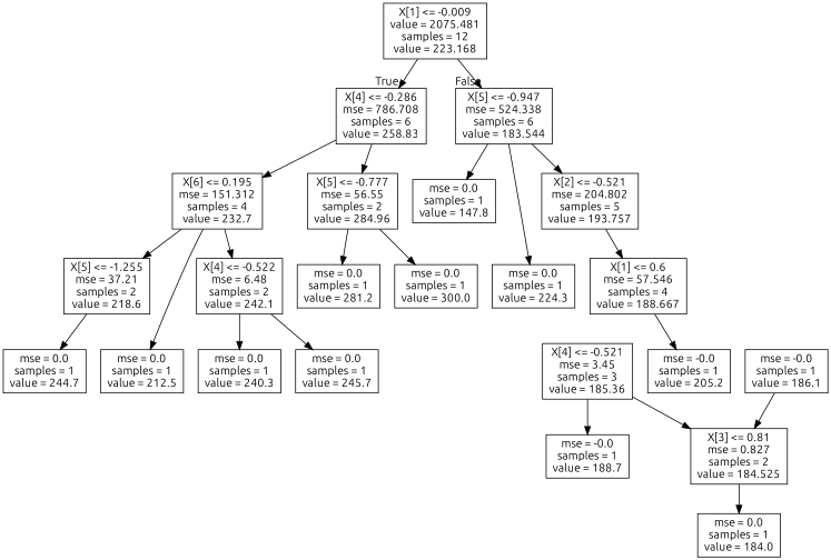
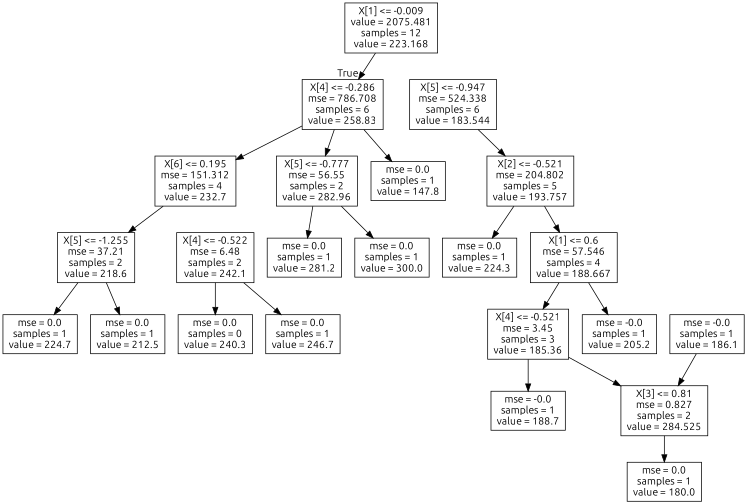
  digraph {
    fontname=Ubuntu
    node [fontname=Ubuntu shape=box]
    edge [fontname=Ubuntu]
    n1 [label="X[1] <= -0.009\nvalue = 2075.481\nsamples = 12\nvalue = 223.168"]
    n2 [label="X[4] <= -0.286\nmse = 786.708\nsamples = 6\nvalue = 258.83"]
    n3 [label="X[5] <= -0.947\nmse = 524.338\nsamples = 6\nvalue = 183.544"]
    n4 [label="X[6] <= 0.195\nmse = 151.312\nsamples = 4\nvalue = 232.7"]
-   n5 [label="X[5] <= -0.777\nmse = 56.55\nsamples = 2\nvalue = 284.96"]
+   n5 [label="X[5] <= -0.777\nmse = 56.55\nsamples = 2\nvalue = 282.96"]
    n6 [label="mse = 0.0\nsamples = 1\nvalue = 147.8"]
    n7 [label="X[2] <= -0.521\nmse = 204.802\nsamples = 5\nvalue = 193.757"]
    n8 [label="X[5] <= -1.255\nmse = 37.21\nsamples = 2\nvalue = 218.6"]
    n9 [label="X[4] <= -0.522\nmse = 6.48\nsamples = 2\nvalue = 242.1"]
    n10 [label="mse = 0.0\nsamples = 1\nvalue = 281.2"]
    n11 [label="mse = 0.0\nsamples = 1\nvalue = 300.0"]
    n12 [label="mse = 0.0\nsamples = 1\nvalue = 212.5"]
-   n13 [label="mse = 0.0\nsamples = 1\nvalue = 244.7"]
-   n14 [label="mse = 0.0\nsamples = 1\nvalue = 240.3"]
-   n15 [label="mse = 0.0\nsamples = 1\nvalue = 245.7"]
+   n13 [label="mse = 0.0\nsamples = 1\nvalue = 224.7"]
+   n14 [label="mse = 0.0\nsamples = 0\nvalue = 240.3"]
+   n15 [label="mse = 0.0\nsamples = 1\nvalue = 246.7"]
    n16 [label="mse = 0.0\nsamples = 1\nvalue = 224.3"]
    n17 [label="X[1] <= 0.6\nmse = 57.546\nsamples = 4\nvalue = 188.667"]
    n18 [label="X[4] <= -0.521\nmse = 3.45\nsamples = 3\nvalue = 185.36"]
    n19 [label="mse = -0.0\nsamples = 1\nvalue = 205.2"]
-   n20 [label="X[3] <= 0.81\nmse = 0.827\nsamples = 2\nvalue = 184.525"]
+   n20 [label="X[3] <= 0.81\nmse = 0.827\nsamples = 2\nvalue = 284.525"]
    n21 [label="mse = -0.0\nsamples = 1\nvalue = 188.7"]
-   n22 [label="mse = 0.0\nsamples = 1\nvalue = 184.0"]
+   n22 [label="mse = 0.0\nsamples = 1\nvalue = 180.0"]
    n23 [label="mse = -0.0\nsamples = 1\nvalue = 186.1"]
    n1 -> n2 [headlabel=True labelangle=45 labeldistance=2.5]
-   n1 -> n3 [headlabel=False labelangle=-45 labeldistance=2.5]
    n2 -> n4
    n2 -> n5
-   n3 -> n6
+   n2 -> n6
    n3 -> n7
    n4 -> n8
-   n4 -> n9
    n5 -> n10
    n5 -> n11
-   n3 -> n16
+   n7 -> n16
    n7 -> n17
-   n4 -> n12
+   n8 -> n12
    n8 -> n13
    n9 -> n14
    n9 -> n15
+   n17 -> n18
    n17 -> n19
    n18 -> n20
    n18 -> n21
    n20 -> n22
    n23 -> n20
  }
